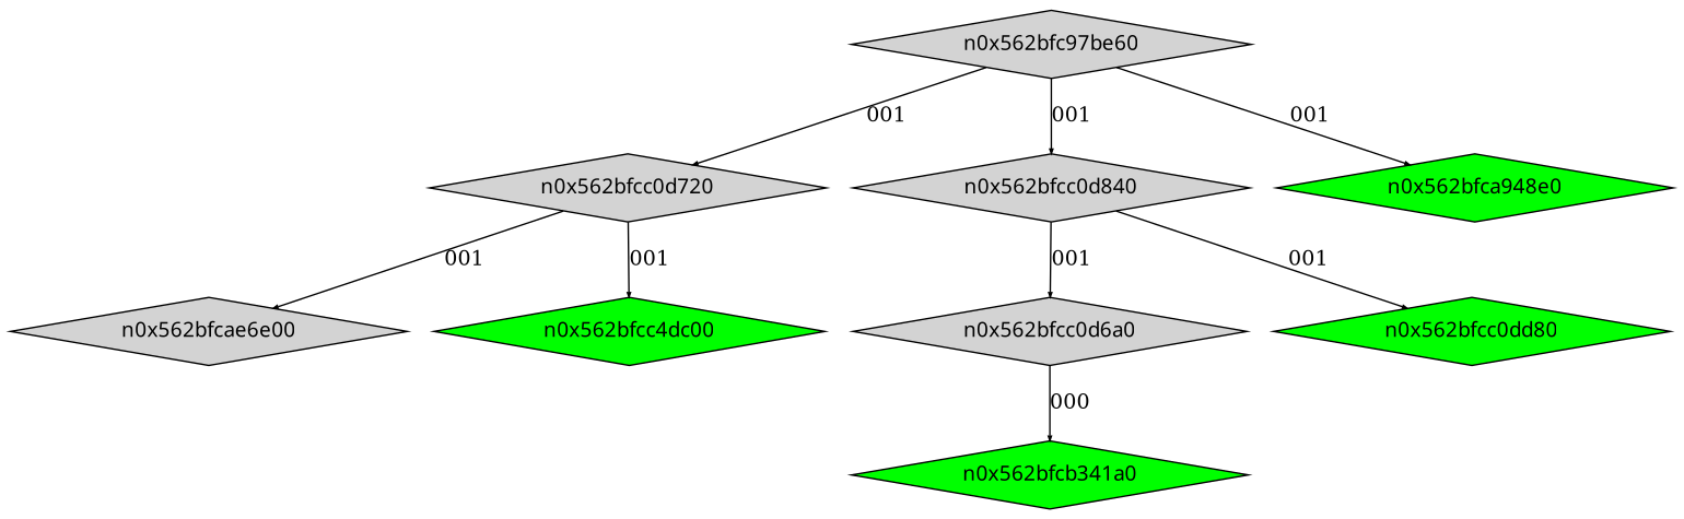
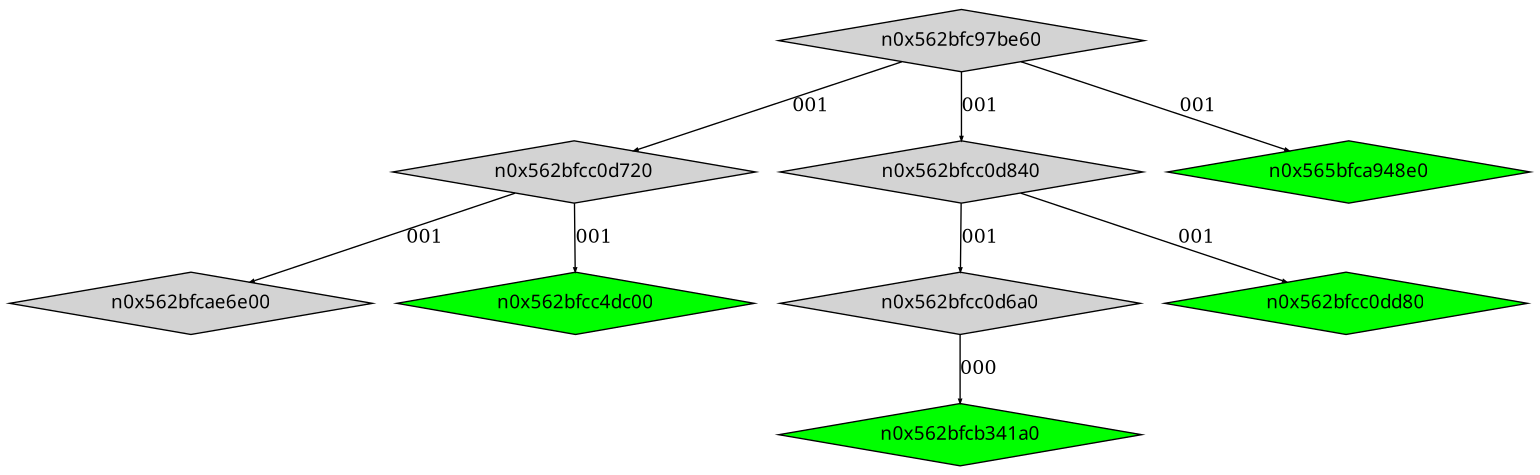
  digraph {
    node [fontname=Terminus shape=diamond style=filled]
    edge [arrowsize=.3]
    n0x562bfc97be60 [height=.1 width=.1]
    n0x562bfcc0d720 [height=.1 width=.1]
    n0x562bfcc0d840 [height=.1 width=.1]
-   n0x562bfca948e0 [fillcolor=green height=.1 width=.1]
+   n0x562bfca948e0 [fillcolor=green height=.1 width=.1 label=n0x565bfca948e0]
    n0x562bfcae6e00 [fillcolor=lightgrey height=.1 width=.1]
    n0x562bfcc4dc00 [fillcolor=green height=.1 width=.1]
    n0x562bfcc0d6a0 [height=.1 width=.1]
    n0x562bfcc0dd80 [fillcolor=green height=.1 width=.1]
    n0x562bfcb341a0 [fillcolor=green height=.1 width=.1]
    n0x562bfc97be60 -> n0x562bfcc0d720 [label=001]
    n0x562bfc97be60 -> n0x562bfcc0d840 [label=001]
    n0x562bfc97be60 -> n0x562bfca948e0 [label=001]
    n0x562bfcc0d720 -> n0x562bfcae6e00 [label=001]
    n0x562bfcc0d720 -> n0x562bfcc4dc00 [label=001]
    n0x562bfcc0d840 -> n0x562bfcc0d6a0 [label=001]
    n0x562bfcc0d840 -> n0x562bfcc0dd80 [label=001]
    n0x562bfcc0d6a0 -> n0x562bfcb341a0 [label=000]
  }
